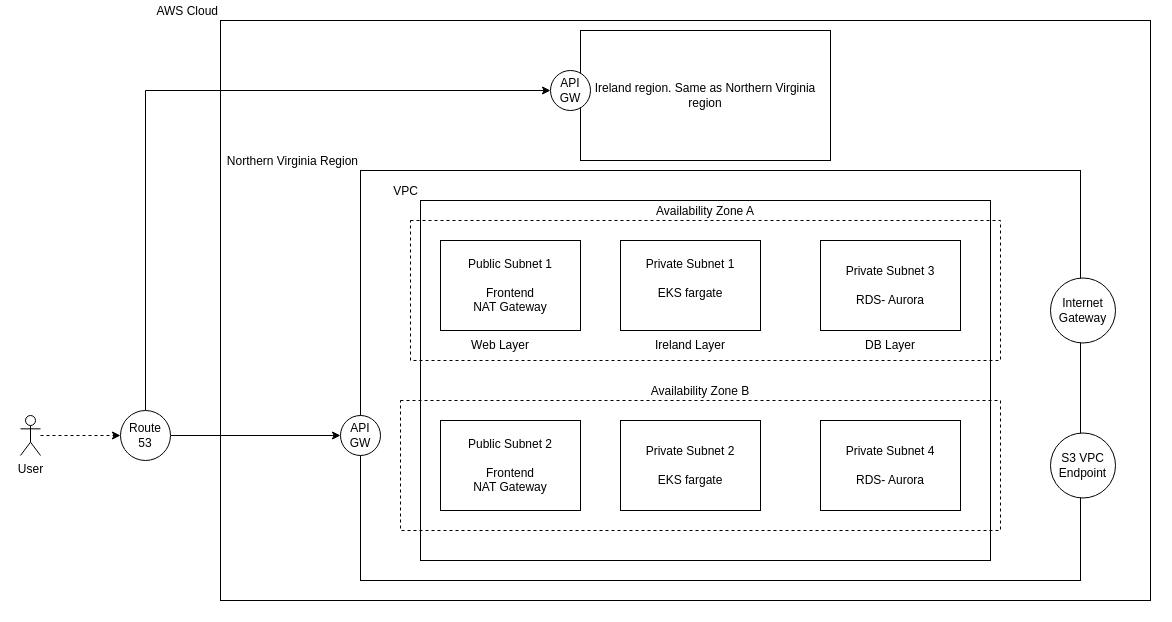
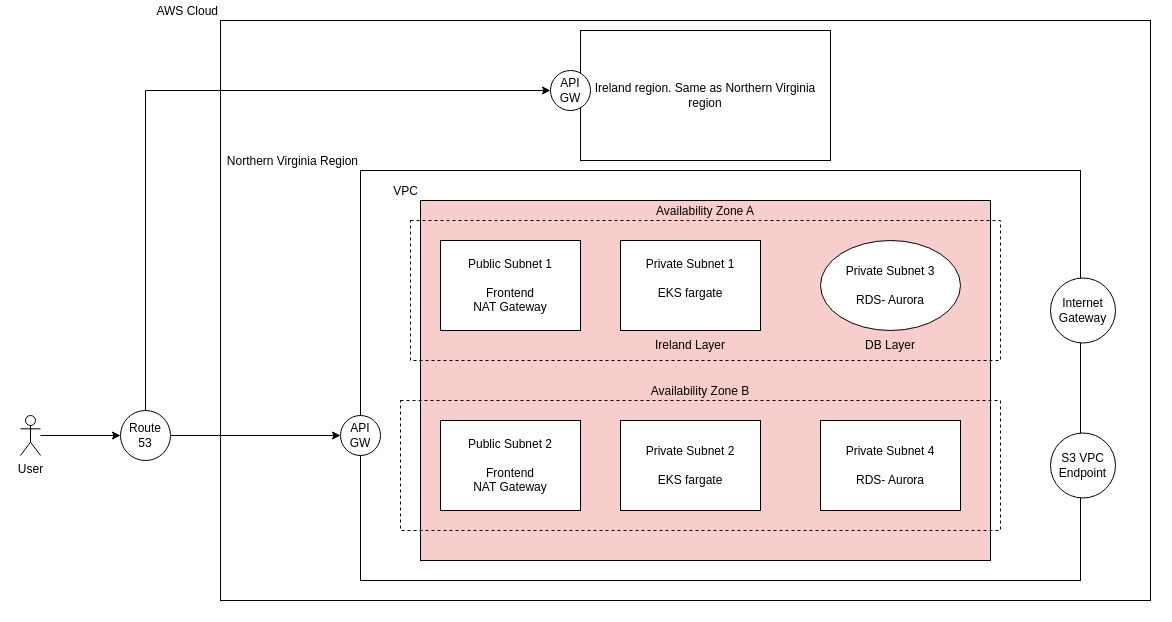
  <mxCell id="0" />
  <mxCell id="1" parent="0" />
  <mxCell id="2" value="AWS Cloud" style="rounded=0;whiteSpace=wrap;html=1;labelPosition=left;verticalLabelPosition=top;align=right;verticalAlign=bottom;" parent="1" vertex="1"><mxGeometry x="220" y="20" width="930" height="580" as="geometry" /></mxCell>
- <mxCell id="3" style="edgeStyle=orthogonalEdgeStyle;rounded=0;orthogonalLoop=1;jettySize=auto;html=1;dashed=1;" parent="1" source="4" target="7" edge="1"><mxGeometry relative="1" as="geometry" /></mxCell>
+ <mxCell id="3" style="edgeStyle=orthogonalEdgeStyle;rounded=0;orthogonalLoop=1;jettySize=auto;html=1;" parent="1" source="4" target="7" edge="1"><mxGeometry relative="1" as="geometry" /></mxCell>
  <mxCell id="4" value="User" style="shape=umlActor;verticalLabelPosition=bottom;verticalAlign=top;html=1;outlineConnect=0;" parent="1" vertex="1"><mxGeometry x="20" y="415" width="20" height="40" as="geometry" /></mxCell>
  <mxCell id="5" style="edgeStyle=orthogonalEdgeStyle;rounded=0;orthogonalLoop=1;jettySize=auto;html=1;exitX=0.5;exitY=0;exitDx=0;exitDy=0;" parent="1" source="7" target="11" edge="1"><mxGeometry relative="1" as="geometry"><mxPoint x="145" y="90" as="targetPoint" /><mxPoint x="140" y="400" as="sourcePoint" /><Array as="points"><mxPoint x="145" y="90" /></Array></mxGeometry></mxCell>
  <mxCell id="6" style="edgeStyle=orthogonalEdgeStyle;rounded=0;orthogonalLoop=1;jettySize=auto;html=1;exitX=1;exitY=0.5;exitDx=0;exitDy=0;" parent="1" source="7" target="10" edge="1"><mxGeometry relative="1" as="geometry" /></mxCell>
  <mxCell id="7" value="Route 53" style="ellipse;whiteSpace=wrap;html=1;aspect=fixed;" parent="1" vertex="1"><mxGeometry x="120" y="410" width="50" height="50" as="geometry" /></mxCell>
  <mxCell id="8" value="Ireland region. Same as Northern Virginia region" style="rounded=0;whiteSpace=wrap;html=1;labelPosition=center;verticalLabelPosition=middle;align=center;verticalAlign=middle;" parent="1" vertex="1"><mxGeometry x="580" y="30" width="250" height="130" as="geometry" /></mxCell>
  <mxCell id="9" value="Northern Virginia Region" style="rounded=0;whiteSpace=wrap;html=1;labelPosition=left;verticalLabelPosition=top;align=right;verticalAlign=bottom;" parent="1" vertex="1"><mxGeometry x="360" y="170" width="720" height="410" as="geometry" /></mxCell>
  <mxCell id="10" value="API GW" style="ellipse;whiteSpace=wrap;html=1;aspect=fixed;" parent="1" vertex="1"><mxGeometry y="415" width="40" height="40" as="geometry" x="340" /></mxCell>
  <mxCell id="11" value="API GW" style="ellipse;whiteSpace=wrap;html=1;aspect=fixed;" parent="1" vertex="1"><mxGeometry x="550" y="70" width="40" height="40" as="geometry" /></mxCell>
- <mxCell id="12" value="VPC" style="rounded=0;whiteSpace=wrap;html=1;labelPosition=left;verticalLabelPosition=top;align=right;verticalAlign=bottom;" parent="1" vertex="1"><mxGeometry x="420" y="200" width="570" height="360" as="geometry" /></mxCell>
+ <mxCell id="12" value="VPC" style="rounded=0;whiteSpace=wrap;html=1;labelPosition=left;verticalLabelPosition=top;align=right;verticalAlign=bottom;fillColor=#f8cecc;" parent="1" vertex="1"><mxGeometry x="420" y="200" width="570" height="360" as="geometry" /></mxCell>
  <mxCell id="13" value="Availability&amp;nbsp;&lt;span style=&quot;background-color: initial;&quot;&gt;Zone A&lt;/span&gt;" style="rounded=0;whiteSpace=wrap;html=1;dashed=1;fillColor=none;labelPosition=center;verticalLabelPosition=top;align=center;verticalAlign=bottom;" parent="1" vertex="1"><mxGeometry x="410" y="220" width="590" height="140" as="geometry" /></mxCell>
  <mxCell id="14" value="Availability Zone B" style="rounded=0;whiteSpace=wrap;html=1;dashed=1;fillColor=none;labelPosition=center;verticalLabelPosition=top;align=center;verticalAlign=bottom;" parent="1" vertex="1"><mxGeometry x="400" y="400" width="600" height="130" as="geometry" /></mxCell>
  <mxCell id="15" value="Public Subnet 1&lt;div&gt;&lt;br&gt;&lt;/div&gt;&lt;div&gt;Frontend&lt;/div&gt;&lt;div&gt;NAT Gateway&lt;/div&gt;" style="rounded=0;whiteSpace=wrap;html=1;" parent="1" vertex="1"><mxGeometry x="440" y="240" width="140" height="90" as="geometry" /></mxCell>
  <mxCell id="16" value="Private Subnet 1&lt;div&gt;&lt;br&gt;&lt;/div&gt;&lt;div&gt;EKS fargate&lt;/div&gt;&lt;div&gt;&lt;br&gt;&lt;/div&gt;" style="rounded=0;whiteSpace=wrap;html=1;" parent="1" vertex="1"><mxGeometry x="620" y="240" width="140" height="90" as="geometry" /></mxCell>
- <mxCell id="17" value="Private Subnet 3&lt;div&gt;&lt;br&gt;&lt;/div&gt;&lt;div&gt;RDS- Aurora&lt;/div&gt;" style="rounded=0;whiteSpace=wrap;html=1;" parent="1" vertex="1"><mxGeometry x="820" y="240" width="140" height="90" as="geometry" /></mxCell>
+ <mxCell id="17" value="Private Subnet 3&lt;div&gt;&lt;br&gt;&lt;/div&gt;&lt;div&gt;RDS- Aurora&lt;/div&gt;" style="ellipse;whiteSpace=wrap;html=1;" parent="1" vertex="1"><mxGeometry x="820" y="240" width="140" height="90" as="geometry" /></mxCell>
  <mxCell id="18" value="Public Subnet 2&lt;div&gt;&lt;br&gt;&lt;/div&gt;&lt;div&gt;Frontend&lt;br&gt;&lt;/div&gt;&lt;div&gt;NAT Gateway&lt;br&gt;&lt;/div&gt;" style="rounded=0;whiteSpace=wrap;html=1;" parent="1" vertex="1"><mxGeometry x="440" y="420" width="140" height="90" as="geometry" /></mxCell>
  <mxCell id="19" value="Private Subnet 2&lt;div&gt;&lt;br&gt;&lt;/div&gt;&lt;div&gt;EKS fargate&lt;/div&gt;" style="rounded=0;whiteSpace=wrap;html=1;" parent="1" vertex="1"><mxGeometry x="620" y="420" width="140" height="90" as="geometry" /></mxCell>
  <mxCell id="20" value="Private Subnet 4&lt;div&gt;&lt;br&gt;&lt;/div&gt;&lt;div&gt;RDS- Aurora&lt;/div&gt;" style="rounded=0;whiteSpace=wrap;html=1;" parent="1" vertex="1"><mxGeometry x="820" y="420" width="140" height="90" as="geometry" /></mxCell>
- <mxCell id="21" value="Web Layer" style="text;html=1;align=center;verticalAlign=middle;whiteSpace=wrap;rounded=0;" parent="1" vertex="1"><mxGeometry x="470" y="330" width="60" height="30" as="geometry" /></mxCell>
  <mxCell id="22" value="Ireland Layer" style="text;html=1;align=center;verticalAlign=middle;whiteSpace=wrap;rounded=0;" parent="1" vertex="1"><mxGeometry x="620" y="330" width="140" height="30" as="geometry" /></mxCell>
  <mxCell id="23" value="DB Layer" style="text;html=1;align=center;verticalAlign=middle;whiteSpace=wrap;rounded=0;" parent="1" vertex="1"><mxGeometry x="860" y="330" width="60" height="30" as="geometry" /></mxCell>
  <mxCell id="24" value="Internet&lt;div&gt;Gateway&lt;/div&gt;" style="ellipse;whiteSpace=wrap;html=1;aspect=fixed;" vertex="1" parent="1"><mxGeometry x="1050" y="277.5" width="65" height="65" as="geometry" /></mxCell>
  <mxCell id="25" value="S3 VPC Endpoint" style="ellipse;whiteSpace=wrap;html=1;aspect=fixed;" vertex="1" parent="1"><mxGeometry x="1050" y="432.5" width="65" height="65" as="geometry" /></mxCell>
